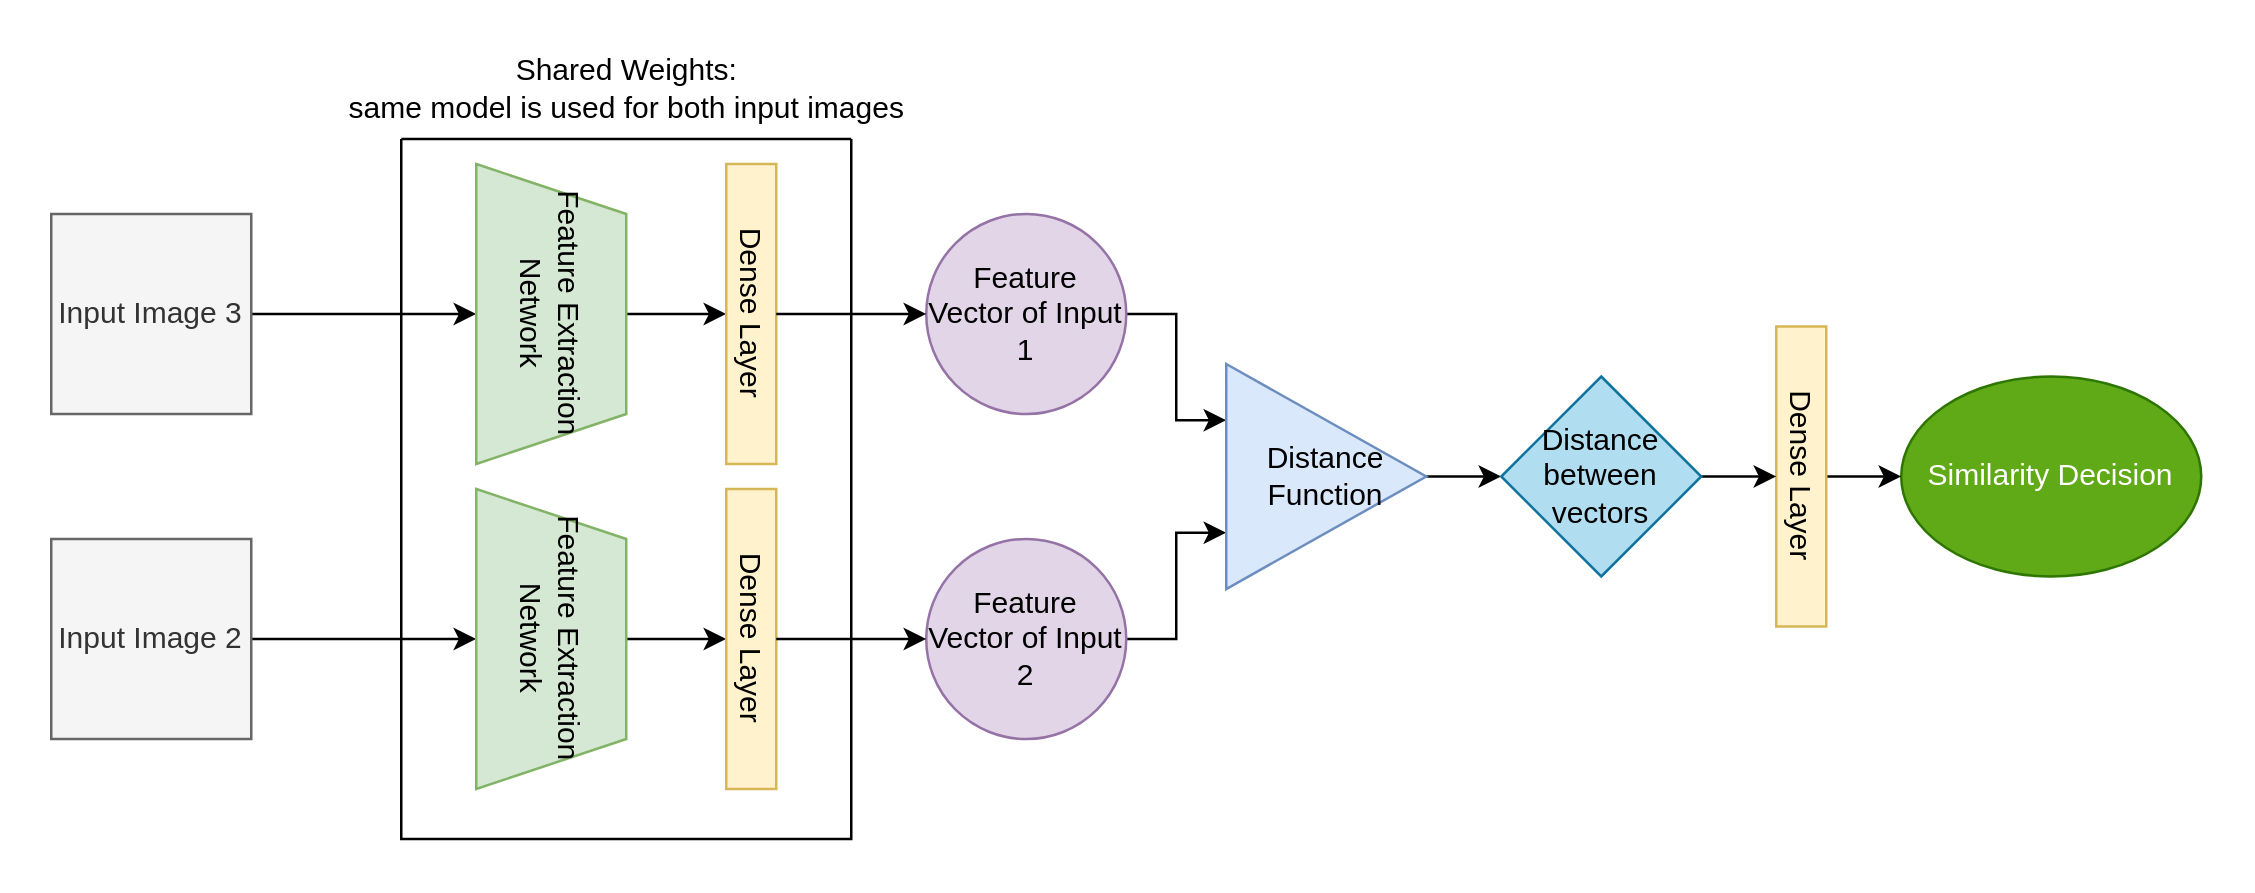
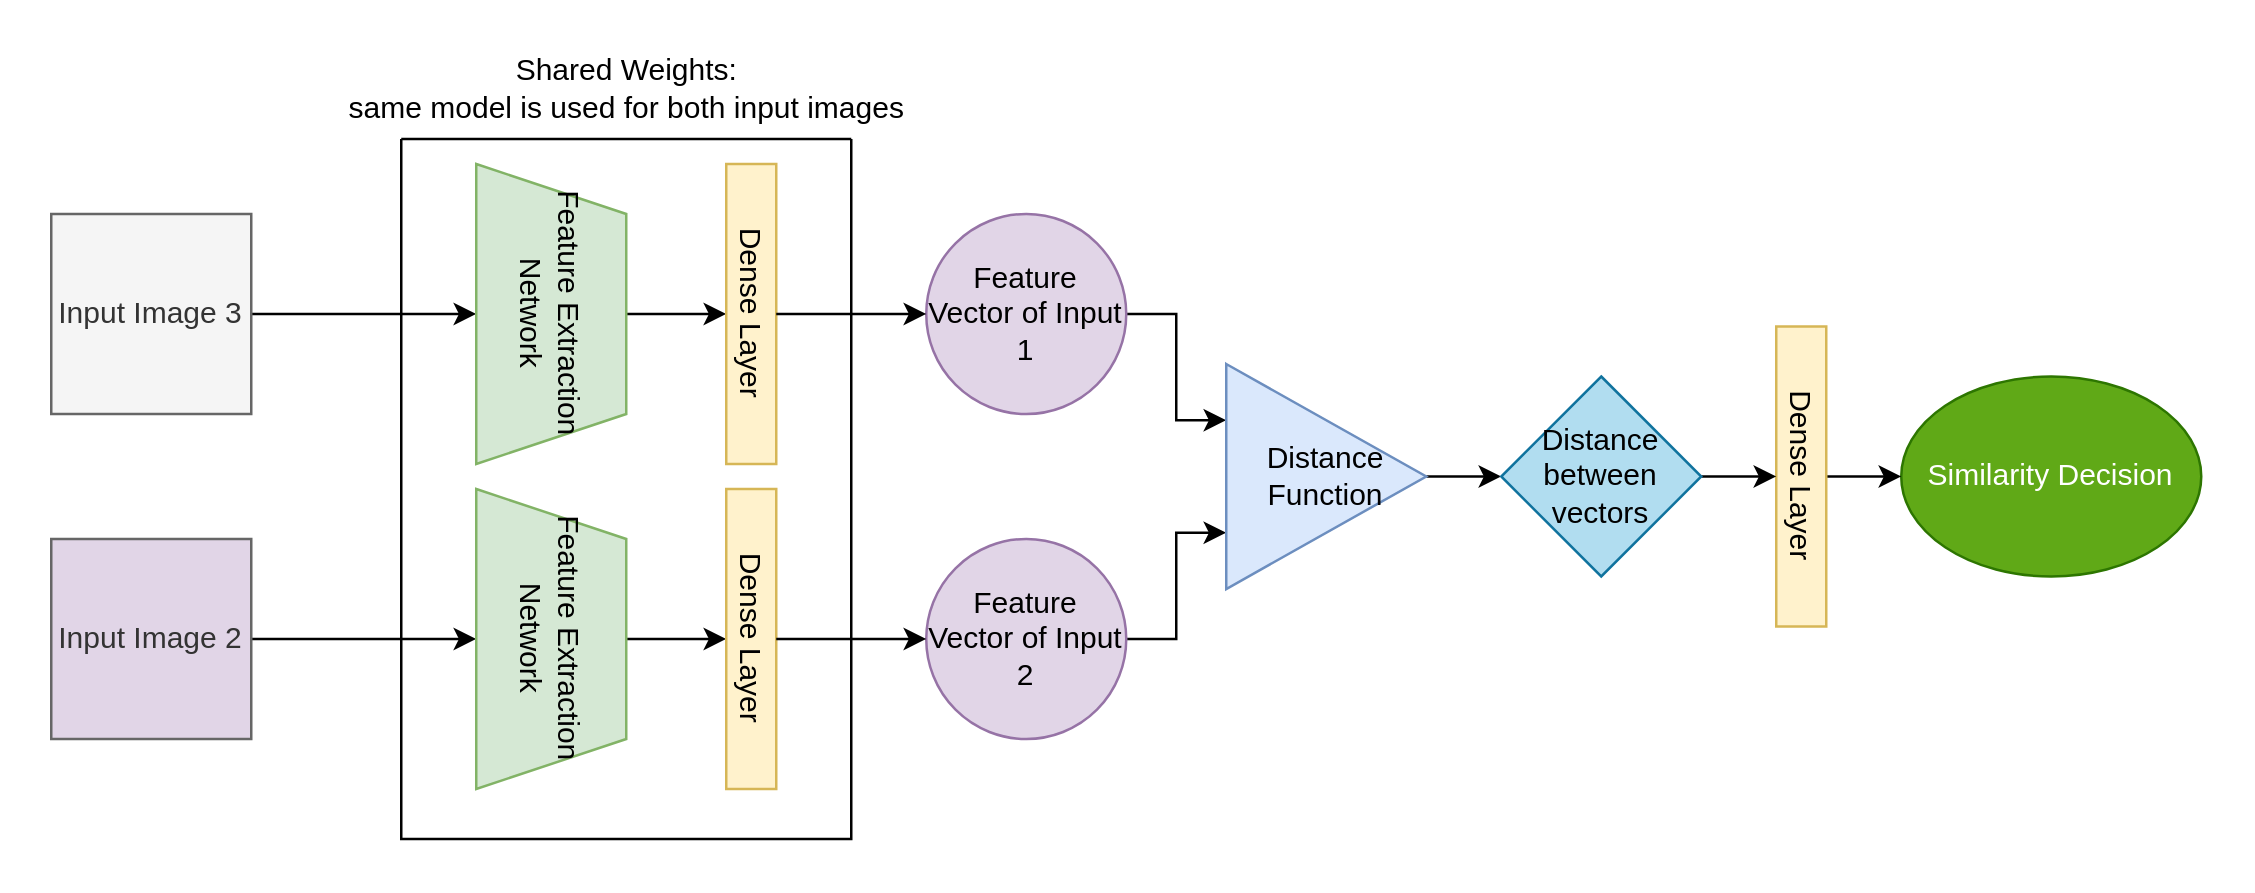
  <mxCell id="0" />
  <mxCell id="1" parent="0" />
  <mxCell id="2" style="edgeStyle=orthogonalEdgeStyle;rounded=0;orthogonalLoop=1;jettySize=auto;html=1;exitX=1;exitY=0.5;exitDx=0;exitDy=0;entryX=0.5;entryY=1;entryDx=0;entryDy=0;" edge="1" parent="1" source="3" target="7"><mxGeometry relative="1" as="geometry" /></mxCell>
  <mxCell id="3" value="Input Image 3" style="whiteSpace=wrap;html=1;aspect=fixed;fillColor=#f5f5f5;fontColor=#333333;strokeColor=#666666;" vertex="1" parent="1"><mxGeometry x="20" y="85" width="80" height="80" as="geometry" /></mxCell>
  <mxCell id="4" style="edgeStyle=orthogonalEdgeStyle;rounded=0;orthogonalLoop=1;jettySize=auto;html=1;exitX=1;exitY=0.5;exitDx=0;exitDy=0;entryX=0.5;entryY=1;entryDx=0;entryDy=0;" edge="1" parent="1" source="5" target="9"><mxGeometry relative="1" as="geometry" /></mxCell>
- <mxCell id="5" value="Input Image 2" style="whiteSpace=wrap;html=1;aspect=fixed;fillColor=#f5f5f5;fontColor=#333333;strokeColor=#666666;" vertex="1" parent="1"><mxGeometry x="20" y="215" width="80" height="80" as="geometry" /></mxCell>
+ <mxCell id="5" value="Input Image 2" style="whiteSpace=wrap;html=1;aspect=fixed;fillColor=#e1d5e7;fontColor=#333333;strokeColor=#666666;" vertex="1" parent="1"><mxGeometry x="20" y="215" width="80" height="80" as="geometry" /></mxCell>
  <mxCell id="6" style="edgeStyle=orthogonalEdgeStyle;rounded=0;orthogonalLoop=1;jettySize=auto;html=1;exitX=0.5;exitY=0;exitDx=0;exitDy=0;entryX=0.5;entryY=1;entryDx=0;entryDy=0;" edge="1" parent="1" source="7" target="11"><mxGeometry relative="1" as="geometry" /></mxCell>
  <mxCell id="7" value="Feature Extraction Network" style="shape=trapezoid;perimeter=trapezoidPerimeter;whiteSpace=wrap;html=1;fixedSize=1;rotation=90;fillColor=#d5e8d4;strokeColor=#82b366;" vertex="1" parent="1"><mxGeometry x="160" y="95" width="120" height="60" as="geometry" /></mxCell>
  <mxCell id="8" style="edgeStyle=orthogonalEdgeStyle;rounded=0;orthogonalLoop=1;jettySize=auto;html=1;exitX=0.5;exitY=0;exitDx=0;exitDy=0;entryX=0.5;entryY=1;entryDx=0;entryDy=0;" edge="1" parent="1" source="9" target="12"><mxGeometry relative="1" as="geometry" /></mxCell>
  <mxCell id="9" value="&lt;span&gt;Feature Extraction Network&lt;/span&gt;" style="shape=trapezoid;perimeter=trapezoidPerimeter;whiteSpace=wrap;html=1;fixedSize=1;rotation=90;fillColor=#d5e8d4;strokeColor=#82b366;" vertex="1" parent="1"><mxGeometry x="160" y="225" width="120" height="60" as="geometry" /></mxCell>
  <mxCell id="10" value="" style="swimlane;startSize=0;" vertex="1" parent="1"><mxGeometry x="160" y="55" width="180" height="280" as="geometry" /></mxCell>
  <mxCell id="11" value="Dense Layer" style="rounded=0;whiteSpace=wrap;html=1;rotation=90;fillColor=#fff2cc;strokeColor=#d6b656;" vertex="1" parent="10"><mxGeometry x="80" y="60" width="120" height="20" as="geometry" /></mxCell>
  <mxCell id="12" value="Dense Layer" style="rounded=0;whiteSpace=wrap;html=1;rotation=90;fillColor=#fff2cc;strokeColor=#d6b656;" vertex="1" parent="10"><mxGeometry x="80" y="190" width="120" height="20" as="geometry" /></mxCell>
  <mxCell id="13" value="Shared Weights:&lt;br&gt;same model is used for both input images" style="text;html=1;align=center;verticalAlign=middle;resizable=0;points=[];autosize=1;strokeColor=none;fillColor=none;" vertex="1" parent="1"><mxGeometry x="130" y="20" width="240" height="30" as="geometry" /></mxCell>
  <mxCell id="14" style="edgeStyle=orthogonalEdgeStyle;rounded=0;orthogonalLoop=1;jettySize=auto;html=1;exitX=1;exitY=0.5;exitDx=0;exitDy=0;entryX=0;entryY=0.25;entryDx=0;entryDy=0;" edge="1" parent="1" source="15" target="21"><mxGeometry relative="1" as="geometry" /></mxCell>
  <mxCell id="15" value="Feature Vector of Input 1" style="ellipse;whiteSpace=wrap;html=1;aspect=fixed;fillColor=#e1d5e7;strokeColor=#9673a6;" vertex="1" parent="1"><mxGeometry x="370" y="85" width="80" height="80" as="geometry" /></mxCell>
  <mxCell id="16" style="edgeStyle=orthogonalEdgeStyle;rounded=0;orthogonalLoop=1;jettySize=auto;html=1;exitX=1;exitY=0.5;exitDx=0;exitDy=0;entryX=0;entryY=0.75;entryDx=0;entryDy=0;" edge="1" parent="1" source="17" target="21"><mxGeometry relative="1" as="geometry" /></mxCell>
  <mxCell id="17" value="Feature Vector of Input 2" style="ellipse;whiteSpace=wrap;html=1;aspect=fixed;fillColor=#e1d5e7;strokeColor=#9673a6;" vertex="1" parent="1"><mxGeometry x="370" y="215" width="80" height="80" as="geometry" /></mxCell>
  <mxCell id="18" style="edgeStyle=orthogonalEdgeStyle;rounded=0;orthogonalLoop=1;jettySize=auto;html=1;exitX=0.5;exitY=0;exitDx=0;exitDy=0;" edge="1" parent="1" source="11" target="15"><mxGeometry relative="1" as="geometry" /></mxCell>
  <mxCell id="19" style="edgeStyle=orthogonalEdgeStyle;rounded=0;orthogonalLoop=1;jettySize=auto;html=1;exitX=0.5;exitY=0;exitDx=0;exitDy=0;entryX=0;entryY=0.5;entryDx=0;entryDy=0;" edge="1" parent="1" source="12" target="17"><mxGeometry relative="1" as="geometry" /></mxCell>
  <mxCell id="20" style="edgeStyle=orthogonalEdgeStyle;rounded=0;orthogonalLoop=1;jettySize=auto;html=1;exitX=1;exitY=0.5;exitDx=0;exitDy=0;entryX=0;entryY=0.5;entryDx=0;entryDy=0;" edge="1" parent="1" source="21" target="26"><mxGeometry relative="1" as="geometry" /></mxCell>
  <mxCell id="21" value="Distance Function" style="triangle;whiteSpace=wrap;html=1;fillColor=#dae8fc;strokeColor=#6c8ebf;" vertex="1" parent="1"><mxGeometry x="490" y="145" width="80" height="90" as="geometry" /></mxCell>
  <mxCell id="22" value="Similarity Decision" style="ellipse;whiteSpace=wrap;html=1;fillColor=#60a917;strokeColor=#2D7600;fontColor=#ffffff;" vertex="1" parent="1"><mxGeometry x="760" y="150" width="120" height="80" as="geometry" /></mxCell>
  <mxCell id="23" style="edgeStyle=orthogonalEdgeStyle;rounded=0;orthogonalLoop=1;jettySize=auto;html=1;exitX=0.5;exitY=0;exitDx=0;exitDy=0;entryX=0;entryY=0.5;entryDx=0;entryDy=0;" edge="1" parent="1" source="24" target="22"><mxGeometry relative="1" as="geometry" /></mxCell>
  <mxCell id="24" value="Dense Layer" style="rounded=0;whiteSpace=wrap;html=1;rotation=90;fillColor=#fff2cc;strokeColor=#d6b656;" vertex="1" parent="1"><mxGeometry x="660" y="180" width="120" height="20" as="geometry" /></mxCell>
  <mxCell id="25" style="edgeStyle=orthogonalEdgeStyle;rounded=0;orthogonalLoop=1;jettySize=auto;html=1;exitX=1;exitY=0.5;exitDx=0;exitDy=0;entryX=0.5;entryY=1;entryDx=0;entryDy=0;" edge="1" parent="1" source="26" target="24"><mxGeometry relative="1" as="geometry" /></mxCell>
  <mxCell id="26" value="Distance between vectors" style="rhombus;whiteSpace=wrap;html=1;fillColor=#b1ddf0;strokeColor=#10739e;" vertex="1" parent="1"><mxGeometry x="600" y="150" width="80" height="80" as="geometry" /></mxCell>
